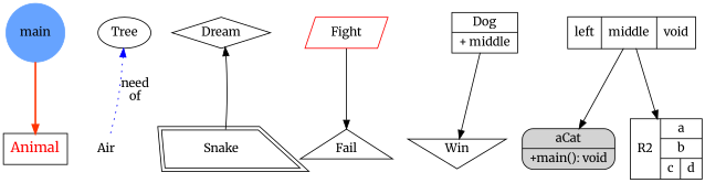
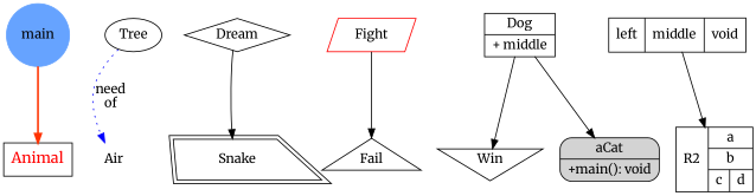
  digraph {
    fontname=Merriweather
    node [fontname=Merriweather shape=record]
    edge [fontname=Merriweather]
    main [color="0.6, 0.6, 1.0" shape=circle style=filled]
    Animal [fontcolor=red fontsize=16 shape=box]
    Tree [shape=ellipse]
    Air [shape=plaintext]
    Dream [orientation=45 shape=box]
    Snake [distortion=-0.3 peripheries=2 shape=polygon sides=4 skew=-0.5]
    Fight [color=red shape=polygon sides=4 skew=0.3]
    Fail [shape=triangle]
    Win [shape=invtriangle]
    n10 [label="{         Dog|         + middle}"]
    n11 [label="{aCat|+main(): void}" shape=Mrecord style=filled]
    n12 [label="<f0> left|<f1> middle|<f2> void"]
    n13 [label="R2|{a|b|{c|d}}"]
    main -> Animal [color="#ff3300" style=bold]
-   Air -> Tree [color=blue label="need\nof" style=dotted]
-   Snake -> Dream
+   Tree -> Air [color=blue label="need\nof" style=dotted]
+   Dream -> Snake
    Fight -> Fail
    n10 -> Win
-   n12 -> n11
+   n10 -> n11
    n12 -> n13
  }
